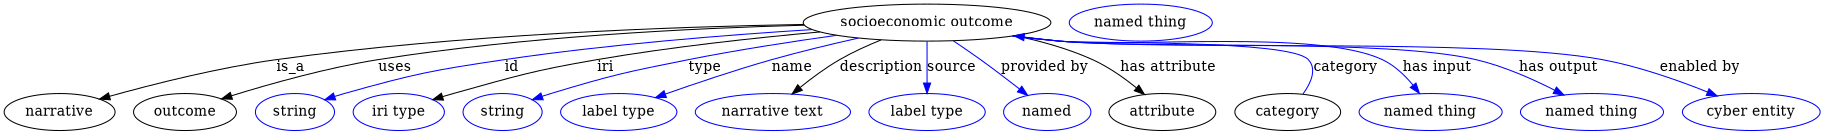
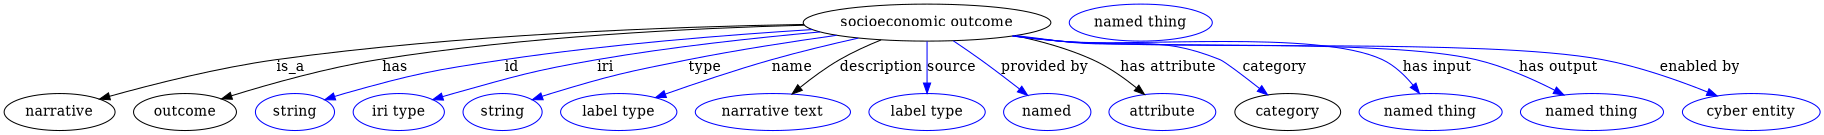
  digraph {
    node [color=blue]
    edge [color=blue style=solid]
    n1 [height=0.5 label="socioeconomic outcome" width=3.34 color=""]
    n2 [height=0.5 label=narrative width=1.4263 color=""]
    outcome [height=0.5 width=1.3902 color=""]
    n4 [height=0.5 label=string width=1.0652]
    n5 [height=0.5 label="iri type" width=1.2277]
    n6 [height=0.5 label=string width=1.0652]
    n7 [height=0.5 label="label type" width=1.5707]
    n8 [height=0.5 label="narrative text" width=2.0943]
    n9 [height=0.5 label="label type" width=1.5707]
    n10 [height=0.5 label=named width=1.0291]
-   n11 [color=black height=0.5 label=attribute width=1.4443]
+   n11 [height=0.5 label=attribute width=1.4443]
    category [height=0.5 width=1.4263 color=""]
    n13 [height=0.5 label="named thing" width=1.9318]
    n14 [height=0.5 label="named thing" width=1.9318]
    n15 [height=0.5 label="cyber entity" width=1.8596]
    n16 [height=0.5 label="named thing" width=1.9318]
    n1 -> n2 [label=is_a color="" style=""]
-   n1 -> outcome [label=uses color="" style=""]
+   n1 -> outcome [label=has color="" style=""]
    n1 -> n4 [label=id]
-   n1 -> n5 [color=black label=iri]
+   n1 -> n5 [label=iri]
    n1 -> n6 [label=type]
    n1 -> n7 [label=name]
    n1 -> n8 [color=black label=description]
    n1 -> n9 [label=source]
    n1 -> n10 [label="provided by"]
    n1 -> n11 [color=black label="has attribute"]
-   category -> n1 [label=category]
+   n1 -> category [label=category]
    n1 -> n13 [label="has input"]
    n1 -> n14 [label="has output"]
    n1 -> n15 [label="enabled by"]
  }
